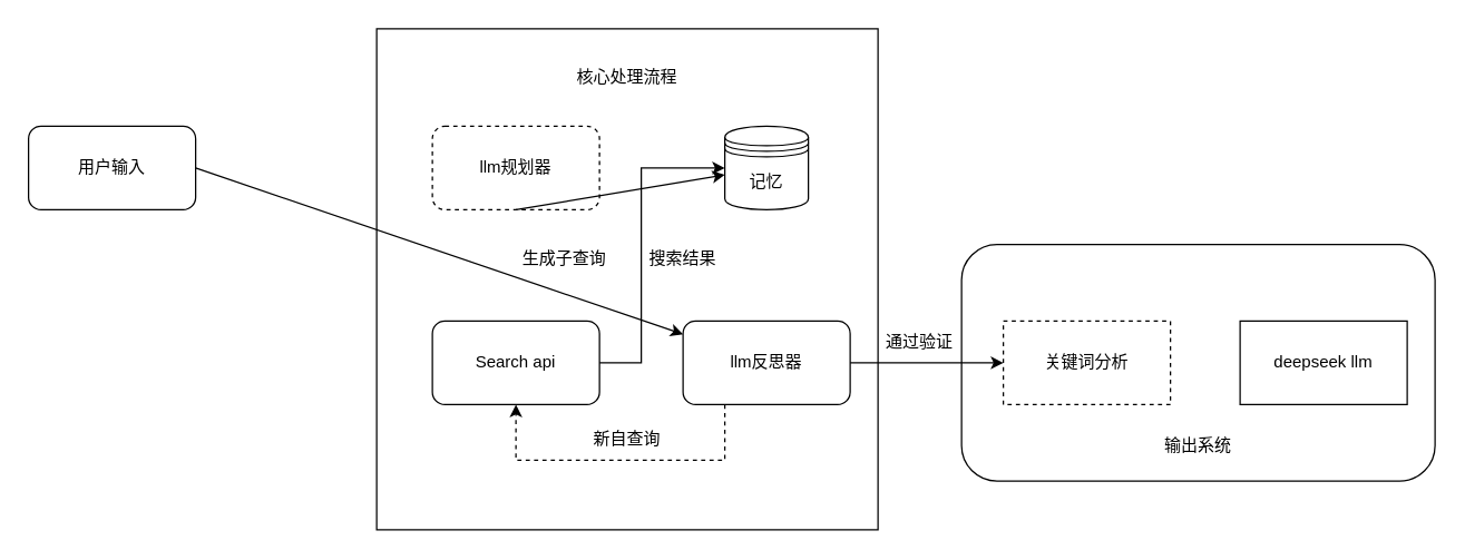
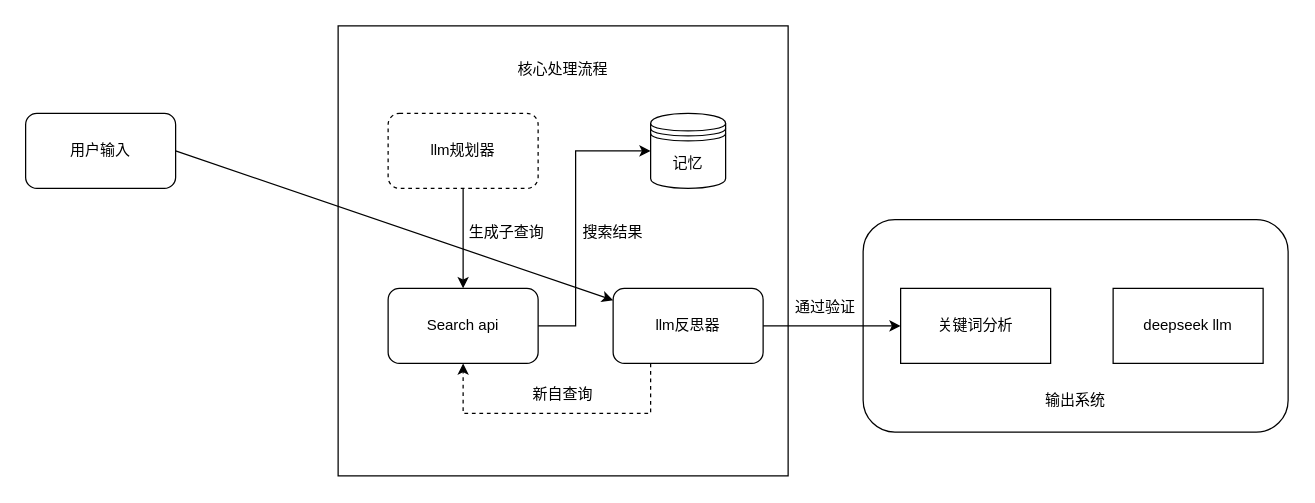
  <mxCell id="0" />
  <mxCell id="1" parent="0" />
  <mxCell id="2" value="" style="rounded=1;whiteSpace=wrap;html=1;" vertex="1" parent="1"><mxGeometry x="690" y="175" width="340" height="170" as="geometry" /></mxCell>
  <mxCell id="3" value="" style="whiteSpace=wrap;html=1;aspect=fixed;" vertex="1" parent="1"><mxGeometry x="270" y="20" width="360" height="360" as="geometry" /></mxCell>
  <mxCell id="4" value="用户输入" style="rounded=1;whiteSpace=wrap;html=1;" vertex="1" parent="1"><mxGeometry x="20" y="90" width="120" height="60" as="geometry" /></mxCell>
  <mxCell id="5" value="llm规划器" style="rounded=1;whiteSpace=wrap;html=1;dashed=1;" vertex="1" parent="1"><mxGeometry x="310" y="90" width="120" height="60" as="geometry" /></mxCell>
  <mxCell id="6" value="Search api" style="rounded=1;whiteSpace=wrap;html=1;" vertex="1" parent="1"><mxGeometry x="310" y="230" width="120" height="60" as="geometry" /></mxCell>
  <mxCell id="7" value="记忆" style="shape=datastore;whiteSpace=wrap;html=1;" vertex="1" parent="1"><mxGeometry x="520" y="90" width="60" height="60" as="geometry" /></mxCell>
  <mxCell id="8" value="llm反思器" style="rounded=1;whiteSpace=wrap;html=1;" vertex="1" parent="1"><mxGeometry x="490" y="230" width="120" height="60" as="geometry" /></mxCell>
- <mxCell id="9" value="" style="endArrow=classic;html=1;rounded=0;exitX=0.5;exitY=1;exitDx=0;exitDy=0;" edge="1" parent="1" source="5" target="7"><mxGeometry width="50" height="50" relative="1" as="geometry"><mxPoint x="400" y="210" as="sourcePoint" /><mxPoint x="450" y="160" as="targetPoint" /></mxGeometry></mxCell>
+ <mxCell id="9" value="" style="endArrow=classic;html=1;rounded=0;exitX=0.5;exitY=1;exitDx=0;exitDy=0;entryX=0.5;entryY=0;entryDx=0;entryDy=0;" edge="1" parent="1" source="5" target="6"><mxGeometry width="50" height="50" relative="1" as="geometry"><mxPoint x="400" y="210" as="sourcePoint" /><mxPoint x="450" y="160" as="targetPoint" /></mxGeometry></mxCell>
  <mxCell id="10" value="生成子查询" style="text;html=1;align=center;verticalAlign=middle;whiteSpace=wrap;rounded=0;" vertex="1" parent="1"><mxGeometry x="370" y="170" width="70" height="30" as="geometry" /></mxCell>
  <mxCell id="11" value="" style="endArrow=classic;html=1;rounded=0;exitX=1;exitY=0.5;exitDx=0;exitDy=0;entryX=0;entryY=0.5;entryDx=0;entryDy=0;" edge="1" parent="1" source="6" target="7"><mxGeometry width="50" height="50" relative="1" as="geometry"><mxPoint x="730" y="190" as="sourcePoint" /><mxPoint x="780" y="140" as="targetPoint" /><Array as="points"><mxPoint x="460" y="260" /><mxPoint x="460" y="120" /></Array></mxGeometry></mxCell>
  <mxCell id="12" value="搜索结果" style="text;html=1;align=center;verticalAlign=middle;whiteSpace=wrap;rounded=0;" vertex="1" parent="1"><mxGeometry x="460" y="170" width="60" height="30" as="geometry" /></mxCell>
  <mxCell id="13" value="" style="endArrow=classic;html=1;rounded=0;exitX=0.25;exitY=1;exitDx=0;exitDy=0;entryX=0.5;entryY=1;entryDx=0;entryDy=0;dashed=1;" edge="1" parent="1" source="8" target="6"><mxGeometry width="50" height="50" relative="1" as="geometry"><mxPoint x="540" y="360" as="sourcePoint" /><mxPoint x="590" y="310" as="targetPoint" /><Array as="points"><mxPoint x="520" y="330" /><mxPoint x="370" y="330" /></Array></mxGeometry></mxCell>
  <mxCell id="14" value="新自查询" style="text;html=1;align=center;verticalAlign=middle;whiteSpace=wrap;rounded=0;" vertex="1" parent="1"><mxGeometry x="420" y="300" width="60" height="30" as="geometry" /></mxCell>
  <mxCell id="15" value="" style="endArrow=classic;html=1;rounded=0;exitX=1;exitY=0.5;exitDx=0;exitDy=0;" edge="1" parent="1" source="4" target="8"><mxGeometry width="50" height="50" relative="1" as="geometry"><mxPoint x="170" y="220" as="sourcePoint" /><mxPoint x="220" y="170" as="targetPoint" /></mxGeometry></mxCell>
- <mxCell id="16" value="关键词分析" style="rounded=0;whiteSpace=wrap;html=1;dashed=1;" vertex="1" parent="1"><mxGeometry x="720" y="230" width="120" height="60" as="geometry" /></mxCell>
+ <mxCell id="16" value="关键词分析" style="rounded=0;whiteSpace=wrap;html=1;" vertex="1" parent="1"><mxGeometry x="720" y="230" width="120" height="60" as="geometry" /></mxCell>
  <mxCell id="17" value="deepseek llm" style="rounded=0;whiteSpace=wrap;html=1;" vertex="1" parent="1"><mxGeometry x="890" y="230" width="120" height="60" as="geometry" /></mxCell>
  <mxCell id="18" value="核心处理流程" style="text;html=1;align=center;verticalAlign=middle;whiteSpace=wrap;rounded=0;" vertex="1" parent="1"><mxGeometry x="390" y="40" width="120" height="30" as="geometry" /></mxCell>
  <mxCell id="19" value="输出系统" style="text;html=1;align=center;verticalAlign=middle;whiteSpace=wrap;rounded=0;" vertex="1" parent="1"><mxGeometry x="800" y="305" width="120" height="30" as="geometry" /></mxCell>
  <mxCell id="20" value="" style="endArrow=classic;html=1;rounded=0;exitX=1;exitY=0.5;exitDx=0;exitDy=0;entryX=0;entryY=0.5;entryDx=0;entryDy=0;" edge="1" parent="1" source="8" target="16"><mxGeometry width="50" height="50" relative="1" as="geometry"><mxPoint x="710" y="470" as="sourcePoint" /><mxPoint x="760" y="420" as="targetPoint" /></mxGeometry></mxCell>
  <mxCell id="21" value="通过验证" style="text;html=1;align=center;verticalAlign=middle;whiteSpace=wrap;rounded=0;" vertex="1" parent="1"><mxGeometry x="630" y="230" width="60" height="30" as="geometry" /></mxCell>
